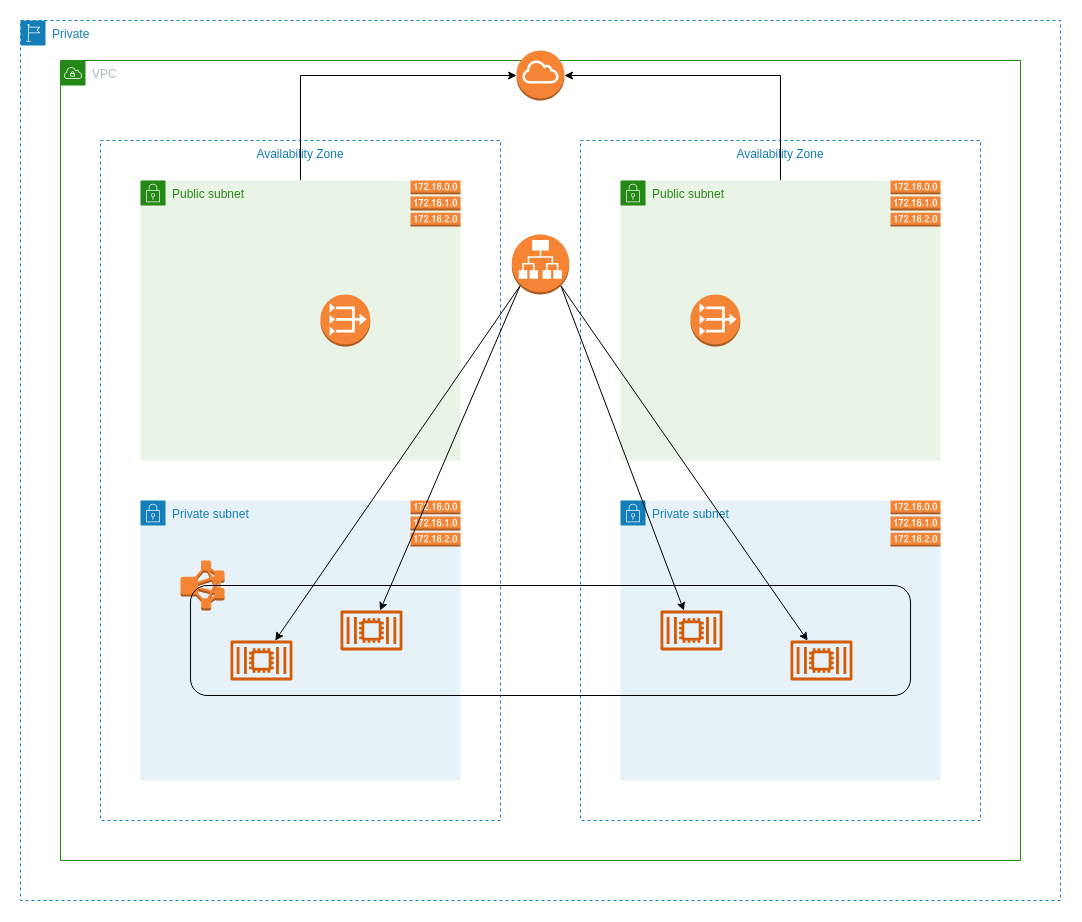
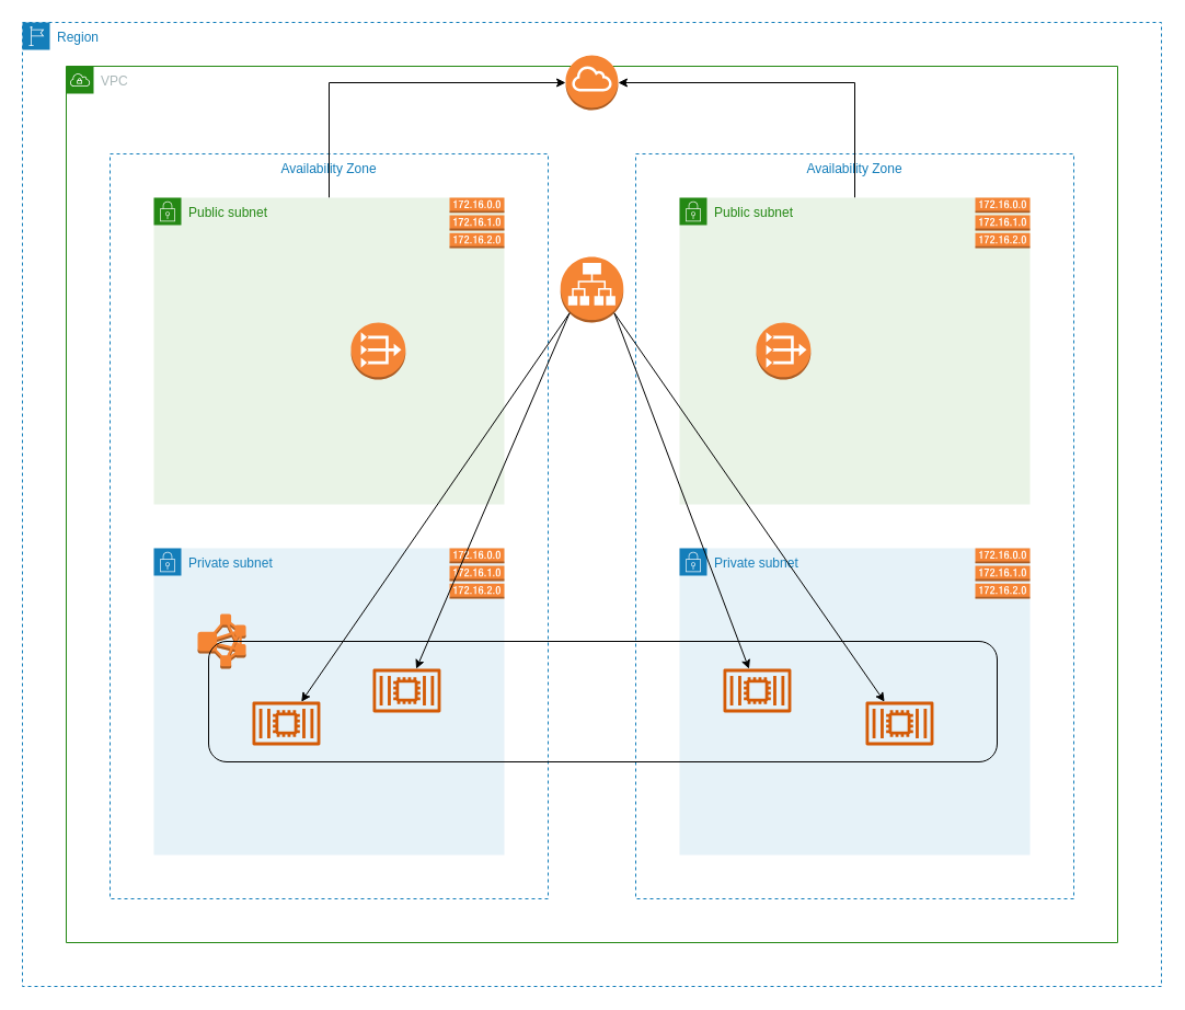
  <mxCell id="0" />
  <mxCell id="1" parent="0" />
- <mxCell id="2" value="Private" style="points=[[0,0],[0.25,0],[0.5,0],[0.75,0],[1,0],[1,0.25],[1,0.5],[1,0.75],[1,1],[0.75,1],[0.5,1],[0.25,1],[0,1],[0,0.75],[0,0.5],[0,0.25]];outlineConnect=0;gradientColor=none;html=1;whiteSpace=wrap;fontSize=12;fontStyle=0;container=1;pointerEvents=0;collapsible=0;recursiveResize=0;shape=mxgraph.aws4.group;grIcon=mxgraph.aws4.group_region;strokeColor=#147EBA;fillColor=none;verticalAlign=top;align=left;spacingLeft=30;fontColor=#147EBA;dashed=1;" vertex="1" parent="1"><mxGeometry x="20" y="20" width="1040" height="880" as="geometry" /></mxCell>
+ <mxCell id="2" value="Region" style="points=[[0,0],[0.25,0],[0.5,0],[0.75,0],[1,0],[1,0.25],[1,0.5],[1,0.75],[1,1],[0.75,1],[0.5,1],[0.25,1],[0,1],[0,0.75],[0,0.5],[0,0.25]];outlineConnect=0;gradientColor=none;html=1;whiteSpace=wrap;fontSize=12;fontStyle=0;container=1;pointerEvents=0;collapsible=0;recursiveResize=0;shape=mxgraph.aws4.group;grIcon=mxgraph.aws4.group_region;strokeColor=#147EBA;fillColor=none;verticalAlign=top;align=left;spacingLeft=30;fontColor=#147EBA;dashed=1;" vertex="1" parent="1"><mxGeometry x="20" y="20" width="1040" height="880" as="geometry" /></mxCell>
  <mxCell id="3" value="VPC" style="points=[[0,0],[0.25,0],[0.5,0],[0.75,0],[1,0],[1,0.25],[1,0.5],[1,0.75],[1,1],[0.75,1],[0.5,1],[0.25,1],[0,1],[0,0.75],[0,0.5],[0,0.25]];outlineConnect=0;gradientColor=none;html=1;whiteSpace=wrap;fontSize=12;fontStyle=0;container=1;pointerEvents=0;collapsible=0;recursiveResize=0;shape=mxgraph.aws4.group;grIcon=mxgraph.aws4.group_vpc;strokeColor=#248814;fillColor=none;verticalAlign=top;align=left;spacingLeft=30;fontColor=#AAB7B8;dashed=0;" vertex="1" parent="2"><mxGeometry x="40" y="40" width="960" height="800" as="geometry" /></mxCell>
  <mxCell id="4" value="Availability Zone" style="fillColor=none;strokeColor=#147EBA;dashed=1;verticalAlign=top;fontStyle=0;fontColor=#147EBA;" vertex="1" parent="3"><mxGeometry x="40" y="80" width="400" height="680" as="geometry" /></mxCell>
  <mxCell id="5" value="Availability Zone" style="fillColor=none;strokeColor=#147EBA;dashed=1;verticalAlign=top;fontStyle=0;fontColor=#147EBA;" vertex="1" parent="3"><mxGeometry x="520" y="80" width="400" height="680" as="geometry" /></mxCell>
  <mxCell id="6" style="edgeStyle=orthogonalEdgeStyle;rounded=0;orthogonalLoop=1;jettySize=auto;html=1;entryX=0;entryY=0.5;entryDx=0;entryDy=0;entryPerimeter=0;" edge="1" parent="3" source="7" target="12"><mxGeometry relative="1" as="geometry"><Array as="points"><mxPoint x="240" y="15" /></Array></mxGeometry></mxCell>
  <mxCell id="7" value="Public subnet" style="points=[[0,0],[0.25,0],[0.5,0],[0.75,0],[1,0],[1,0.25],[1,0.5],[1,0.75],[1,1],[0.75,1],[0.5,1],[0.25,1],[0,1],[0,0.75],[0,0.5],[0,0.25]];outlineConnect=0;gradientColor=none;html=1;whiteSpace=wrap;fontSize=12;fontStyle=0;container=1;pointerEvents=0;collapsible=0;recursiveResize=0;shape=mxgraph.aws4.group;grIcon=mxgraph.aws4.group_security_group;grStroke=0;strokeColor=#248814;fillColor=#E9F3E6;verticalAlign=top;align=left;spacingLeft=30;fontColor=#248814;dashed=0;" vertex="1" parent="3"><mxGeometry x="80" y="120" width="320" height="280" as="geometry" /></mxCell>
  <mxCell id="8" style="edgeStyle=orthogonalEdgeStyle;rounded=0;orthogonalLoop=1;jettySize=auto;html=1;entryX=1;entryY=0.5;entryDx=0;entryDy=0;entryPerimeter=0;" edge="1" parent="3" source="9" target="12"><mxGeometry relative="1" as="geometry"><Array as="points"><mxPoint x="720" y="15" /></Array></mxGeometry></mxCell>
  <mxCell id="9" value="Public subnet" style="points=[[0,0],[0.25,0],[0.5,0],[0.75,0],[1,0],[1,0.25],[1,0.5],[1,0.75],[1,1],[0.75,1],[0.5,1],[0.25,1],[0,1],[0,0.75],[0,0.5],[0,0.25]];outlineConnect=0;gradientColor=none;html=1;whiteSpace=wrap;fontSize=12;fontStyle=0;container=1;pointerEvents=0;collapsible=0;recursiveResize=0;shape=mxgraph.aws4.group;grIcon=mxgraph.aws4.group_security_group;grStroke=0;strokeColor=#248814;fillColor=#E9F3E6;verticalAlign=top;align=left;spacingLeft=30;fontColor=#248814;dashed=0;" vertex="1" parent="3"><mxGeometry x="560" y="120" width="320" height="280" as="geometry" /></mxCell>
  <mxCell id="10" value="Private subnet" style="points=[[0,0],[0.25,0],[0.5,0],[0.75,0],[1,0],[1,0.25],[1,0.5],[1,0.75],[1,1],[0.75,1],[0.5,1],[0.25,1],[0,1],[0,0.75],[0,0.5],[0,0.25]];outlineConnect=0;gradientColor=none;html=1;whiteSpace=wrap;fontSize=12;fontStyle=0;container=1;pointerEvents=0;collapsible=0;recursiveResize=0;shape=mxgraph.aws4.group;grIcon=mxgraph.aws4.group_security_group;grStroke=0;strokeColor=#147EBA;fillColor=#E6F2F8;verticalAlign=top;align=left;spacingLeft=30;fontColor=#147EBA;dashed=0;" vertex="1" parent="3"><mxGeometry x="80" y="440" width="320" height="280" as="geometry" /></mxCell>
  <mxCell id="11" value="Private subnet" style="points=[[0,0],[0.25,0],[0.5,0],[0.75,0],[1,0],[1,0.25],[1,0.5],[1,0.75],[1,1],[0.75,1],[0.5,1],[0.25,1],[0,1],[0,0.75],[0,0.5],[0,0.25]];outlineConnect=0;gradientColor=none;html=1;whiteSpace=wrap;fontSize=12;fontStyle=0;container=1;pointerEvents=0;collapsible=0;recursiveResize=0;shape=mxgraph.aws4.group;grIcon=mxgraph.aws4.group_security_group;grStroke=0;strokeColor=#147EBA;fillColor=#E6F2F8;verticalAlign=top;align=left;spacingLeft=30;fontColor=#147EBA;dashed=0;" vertex="1" parent="3"><mxGeometry x="560" y="440" width="320" height="280" as="geometry" /></mxCell>
  <mxCell id="12" value="" style="outlineConnect=0;dashed=0;verticalLabelPosition=bottom;verticalAlign=top;align=center;html=1;shape=mxgraph.aws3.internet_gateway;fillColor=#F58534;gradientColor=none;aspect=fixed;" vertex="1" parent="3"><mxGeometry x="456.04" y="-10" width="47.92" height="50" as="geometry" /></mxCell>
  <mxCell id="13" value="" style="outlineConnect=0;dashed=0;verticalLabelPosition=bottom;verticalAlign=top;align=center;html=1;shape=mxgraph.aws3.vpc_nat_gateway;fillColor=#F58536;gradientColor=none;aspect=fixed;" vertex="1" parent="3"><mxGeometry x="260" y="234" width="49.83" height="52" as="geometry" /></mxCell>
  <mxCell id="14" value="" style="outlineConnect=0;dashed=0;verticalLabelPosition=bottom;verticalAlign=top;align=center;html=1;shape=mxgraph.aws3.vpc_nat_gateway;fillColor=#F58536;gradientColor=none;aspect=fixed;" vertex="1" parent="3"><mxGeometry x="630" y="234" width="49.83" height="52" as="geometry" /></mxCell>
  <mxCell id="15" value="" style="outlineConnect=0;dashed=0;verticalLabelPosition=bottom;verticalAlign=top;align=center;html=1;shape=mxgraph.aws3.route_table;fillColor=#F58536;gradientColor=none;aspect=fixed;" vertex="1" parent="3"><mxGeometry x="350" y="120" width="50" height="46" as="geometry" /></mxCell>
  <mxCell id="16" value="" style="outlineConnect=0;dashed=0;verticalLabelPosition=bottom;verticalAlign=top;align=center;html=1;shape=mxgraph.aws3.route_table;fillColor=#F58536;gradientColor=none;aspect=fixed;" vertex="1" parent="3"><mxGeometry x="830" y="120" width="50" height="46" as="geometry" /></mxCell>
  <mxCell id="17" value="" style="outlineConnect=0;dashed=0;verticalLabelPosition=bottom;verticalAlign=top;align=center;html=1;shape=mxgraph.aws3.route_table;fillColor=#F58536;gradientColor=none;aspect=fixed;" vertex="1" parent="3"><mxGeometry x="830" y="440" width="50" height="46" as="geometry" /></mxCell>
  <mxCell id="18" value="" style="outlineConnect=0;dashed=0;verticalLabelPosition=bottom;verticalAlign=top;align=center;html=1;shape=mxgraph.aws3.route_table;fillColor=#F58536;gradientColor=none;aspect=fixed;" vertex="1" parent="3"><mxGeometry x="350" y="440" width="50" height="46" as="geometry" /></mxCell>
  <mxCell id="19" value="" style="outlineConnect=0;dashed=0;verticalLabelPosition=bottom;verticalAlign=top;align=center;html=1;shape=mxgraph.aws3.emr_cluster;fillColor=#F58534;gradientColor=none;aspect=fixed;" vertex="1" parent="3"><mxGeometry x="120" y="500" width="44.05" height="50" as="geometry" /></mxCell>
  <mxCell id="20" value="" style="rounded=1;whiteSpace=wrap;html=1;fillColor=none;" vertex="1" parent="3"><mxGeometry x="130" y="525" width="720" height="110" as="geometry" /></mxCell>
  <mxCell id="21" value="" style="sketch=0;outlineConnect=0;fontColor=#232F3E;gradientColor=none;fillColor=#D45B07;strokeColor=none;dashed=0;verticalLabelPosition=bottom;verticalAlign=top;align=center;html=1;fontSize=12;fontStyle=0;aspect=fixed;pointerEvents=1;shape=mxgraph.aws4.container_2;" vertex="1" parent="3"><mxGeometry x="170" y="580" width="61.94" height="40" as="geometry" /></mxCell>
  <mxCell id="22" value="" style="sketch=0;outlineConnect=0;fontColor=#232F3E;gradientColor=none;fillColor=#D45B07;strokeColor=none;dashed=0;verticalLabelPosition=bottom;verticalAlign=top;align=center;html=1;fontSize=12;fontStyle=0;aspect=fixed;pointerEvents=1;shape=mxgraph.aws4.container_2;" vertex="1" parent="3"><mxGeometry x="280" y="550" width="61.94" height="40" as="geometry" /></mxCell>
  <mxCell id="23" value="" style="sketch=0;outlineConnect=0;fontColor=#232F3E;gradientColor=none;fillColor=#D45B07;strokeColor=none;dashed=0;verticalLabelPosition=bottom;verticalAlign=top;align=center;html=1;fontSize=12;fontStyle=0;aspect=fixed;pointerEvents=1;shape=mxgraph.aws4.container_2;" vertex="1" parent="3"><mxGeometry x="600" y="550" width="61.94" height="40" as="geometry" /></mxCell>
  <mxCell id="24" value="" style="sketch=0;outlineConnect=0;fontColor=#232F3E;gradientColor=none;fillColor=#D45B07;strokeColor=none;dashed=0;verticalLabelPosition=bottom;verticalAlign=top;align=center;html=1;fontSize=12;fontStyle=0;aspect=fixed;pointerEvents=1;shape=mxgraph.aws4.container_2;" vertex="1" parent="3"><mxGeometry x="730" y="580" width="61.94" height="40" as="geometry" /></mxCell>
  <mxCell id="25" value="" style="outlineConnect=0;dashed=0;verticalLabelPosition=bottom;verticalAlign=top;align=center;html=1;shape=mxgraph.aws3.application_load_balancer;fillColor=#F58534;gradientColor=none;aspect=fixed;" vertex="1" parent="3"><mxGeometry x="451.25" y="174" width="57.5" height="60" as="geometry" /></mxCell>
  <mxCell id="26" value="" style="endArrow=classic;html=1;rounded=0;exitX=0.145;exitY=0.855;exitDx=0;exitDy=0;exitPerimeter=0;" edge="1" parent="3" source="25" target="21"><mxGeometry width="50" height="50" relative="1" as="geometry"><mxPoint x="500" y="400" as="sourcePoint" /><mxPoint x="550" y="350" as="targetPoint" /></mxGeometry></mxCell>
  <mxCell id="27" value="" style="endArrow=classic;html=1;rounded=0;exitX=0.855;exitY=0.855;exitDx=0;exitDy=0;exitPerimeter=0;" edge="1" parent="3" source="25" target="24"><mxGeometry width="50" height="50" relative="1" as="geometry"><mxPoint x="490" y="380" as="sourcePoint" /><mxPoint x="540" y="330" as="targetPoint" /></mxGeometry></mxCell>
  <mxCell id="28" value="" style="endArrow=classic;html=1;rounded=0;exitX=0.145;exitY=0.855;exitDx=0;exitDy=0;exitPerimeter=0;" edge="1" parent="3" source="25" target="22"><mxGeometry width="50" height="50" relative="1" as="geometry"><mxPoint x="469.588" y="235.3" as="sourcePoint" /><mxPoint x="224.695" y="590.115" as="targetPoint" /></mxGeometry></mxCell>
  <mxCell id="29" value="" style="endArrow=classic;html=1;rounded=0;exitX=0.855;exitY=0.855;exitDx=0;exitDy=0;exitPerimeter=0;" edge="1" parent="3" source="25" target="23"><mxGeometry width="50" height="50" relative="1" as="geometry"><mxPoint x="510.412" y="235.3" as="sourcePoint" /><mxPoint x="757.142" y="590.115" as="targetPoint" /></mxGeometry></mxCell>
